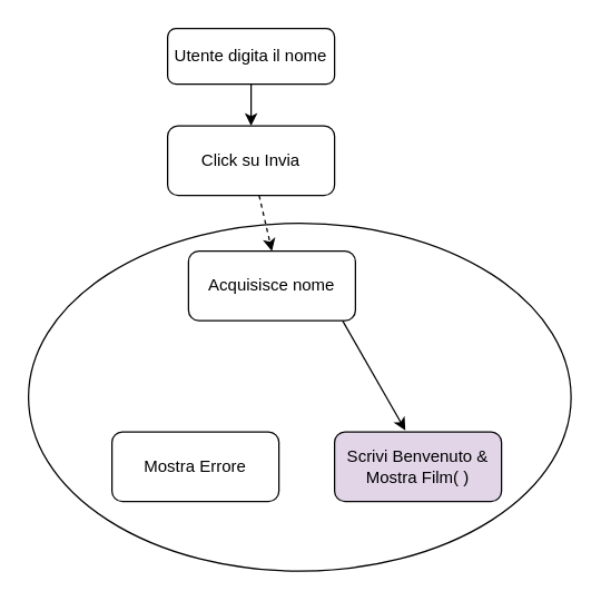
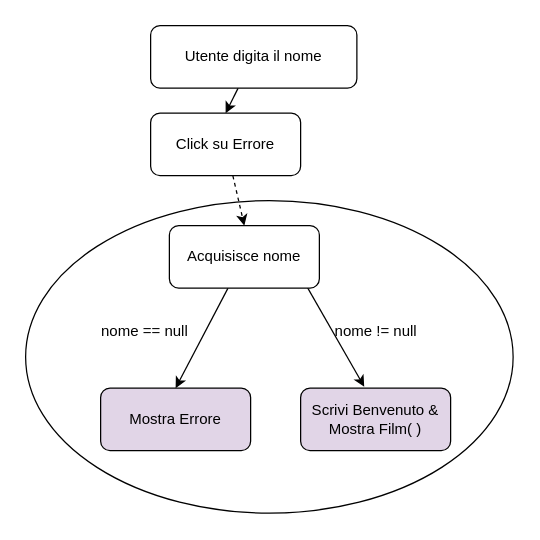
  <mxCell id="0" />
  <mxCell id="1" parent="0" />
  <mxCell id="2" value="" style="ellipse;whiteSpace=wrap;html=1;" vertex="1" parent="1"><mxGeometry x="20" y="160" width="390" height="250" as="geometry" /></mxCell>
  <mxCell id="3" style="edgeStyle=none;html=1;" edge="1" parent="1" source="4"><mxGeometry relative="1" as="geometry"><mxPoint x="180" y="90" as="targetPoint" /></mxGeometry></mxCell>
- <mxCell id="4" value="Utente digita il nome" style="rounded=1;whiteSpace=wrap;html=1;" vertex="1" parent="1"><mxGeometry x="120" y="20" width="120" height="40" as="geometry" /></mxCell>
+ <mxCell id="4" value="Utente digita il nome" style="rounded=1;whiteSpace=wrap;html=1;" vertex="1" parent="1"><mxGeometry x="120" y="20" width="165" height="50" as="geometry" /></mxCell>
+ <mxCell id="5" value="nome != null" style="text;html=1;align=center;verticalAlign=middle;resizable=0;points=[];autosize=1;strokeColor=none;fillColor=none;" vertex="1" parent="1"><mxGeometry x="255" y="250" width="90" height="30" as="geometry" /></mxCell>
  <mxCell id="6" style="edgeStyle=none;html=1;entryX=0.424;entryY=-0.023;entryDx=0;entryDy=0;entryPerimeter=0;" edge="1" parent="1" target="9"><mxGeometry relative="1" as="geometry"><mxPoint x="270" y="200" as="targetPoint" /><mxPoint x="240" y="220" as="sourcePoint" /></mxGeometry></mxCell>
  <mxCell id="7" style="edgeStyle=none;html=1;entryX=0.5;entryY=0;entryDx=0;entryDy=0;dashed=1;" edge="1" parent="1" source="8" target="11"><mxGeometry relative="1" as="geometry" /></mxCell>
- <mxCell id="8" value="Click su Invia" style="rounded=1;whiteSpace=wrap;html=1;" vertex="1" parent="1"><mxGeometry x="120" y="90" width="120" height="50" as="geometry" /></mxCell>
+ <mxCell id="8" value="Click su Errore" style="rounded=1;whiteSpace=wrap;html=1;" vertex="1" parent="1"><mxGeometry x="120" y="90" width="120" height="50" as="geometry" /></mxCell>
  <mxCell id="9" value="Scrivi Benvenuto &amp;amp; Mostra Film( )" style="rounded=1;whiteSpace=wrap;html=1;fillColor=#e1d5e7;" vertex="1" parent="1"><mxGeometry x="240" y="310" width="120" height="50" as="geometry" /></mxCell>
+ <mxCell id="10" style="edgeStyle=none;html=1;entryX=0.5;entryY=0;entryDx=0;entryDy=0;" edge="1" parent="1" source="11" target="12"><mxGeometry relative="1" as="geometry" /></mxCell>
  <mxCell id="11" value="Acquisisce nome" style="rounded=1;whiteSpace=wrap;html=1;" vertex="1" parent="1"><mxGeometry x="135" y="180" width="120" height="50" as="geometry" /></mxCell>
- <mxCell id="12" value="Mostra Errore" style="rounded=1;whiteSpace=wrap;html=1;" vertex="1" parent="1"><mxGeometry x="80" y="310" width="120" height="50" as="geometry" /></mxCell>
+ <mxCell id="12" value="Mostra Errore" style="rounded=1;whiteSpace=wrap;html=1;fillColor=#e1d5e7;" vertex="1" parent="1"><mxGeometry x="80" y="310" width="120" height="50" as="geometry" /></mxCell>
+ <mxCell id="13" value="nome == null" style="text;html=1;align=center;verticalAlign=middle;resizable=0;points=[];autosize=1;strokeColor=none;fillColor=none;" vertex="1" parent="1"><mxGeometry x="70" y="250" width="90" height="30" as="geometry" /></mxCell>
